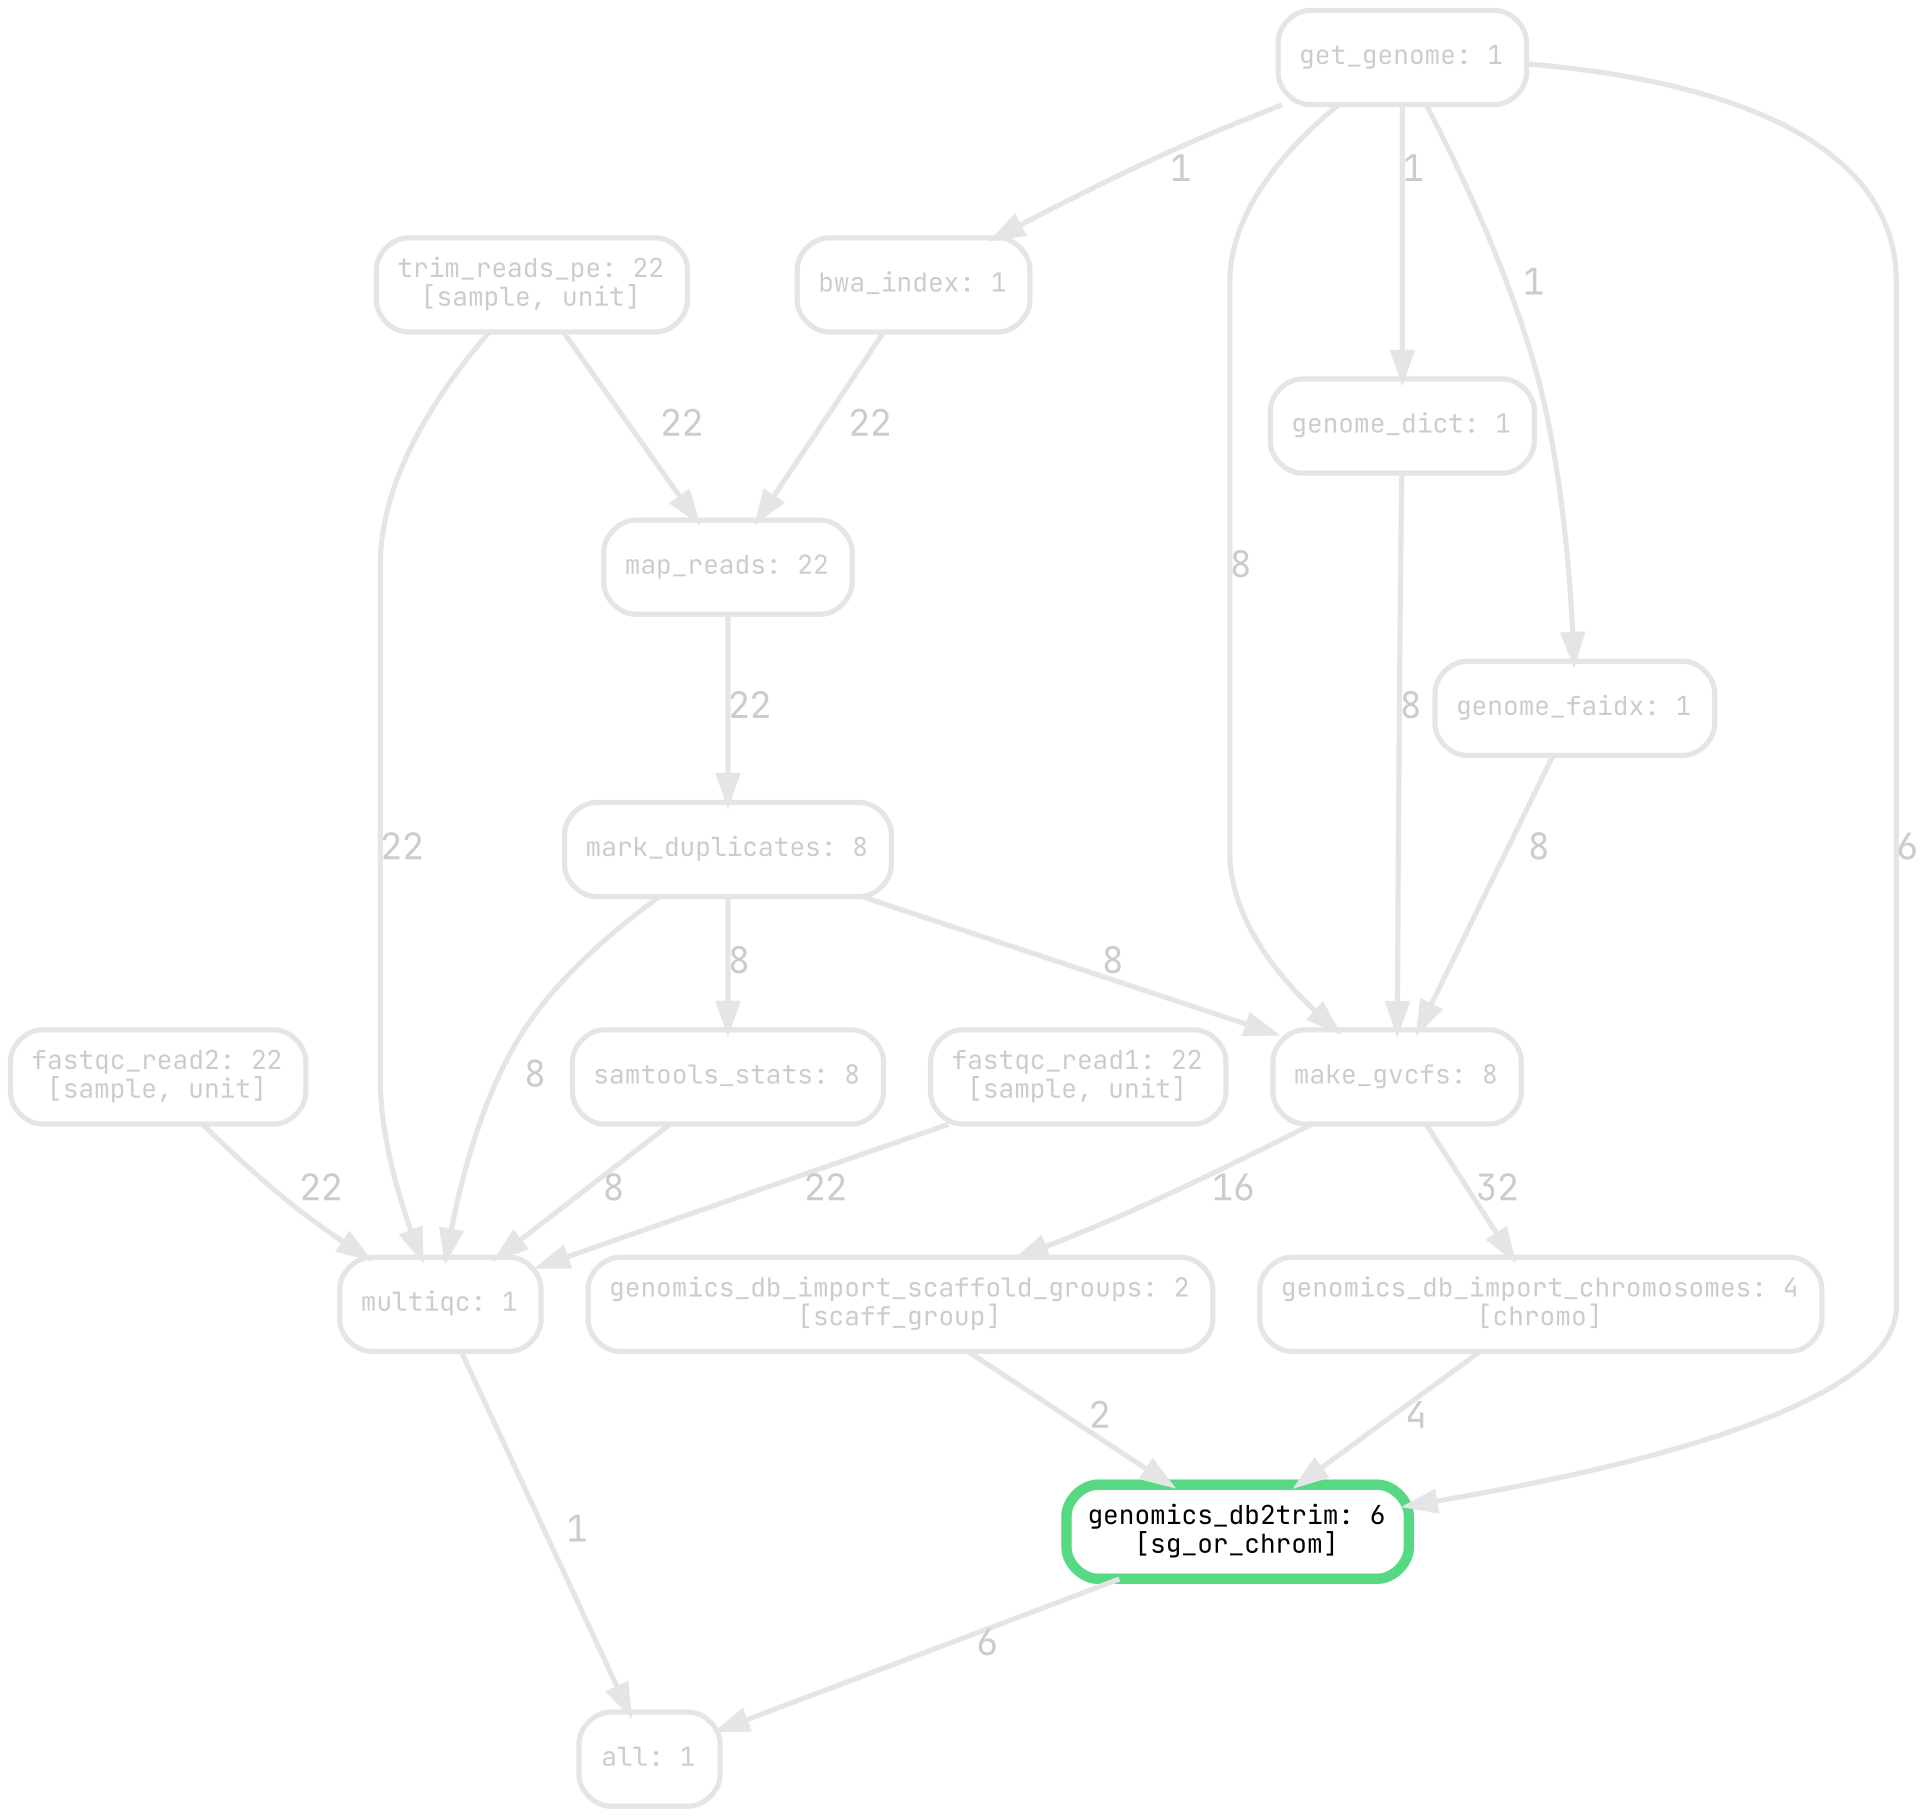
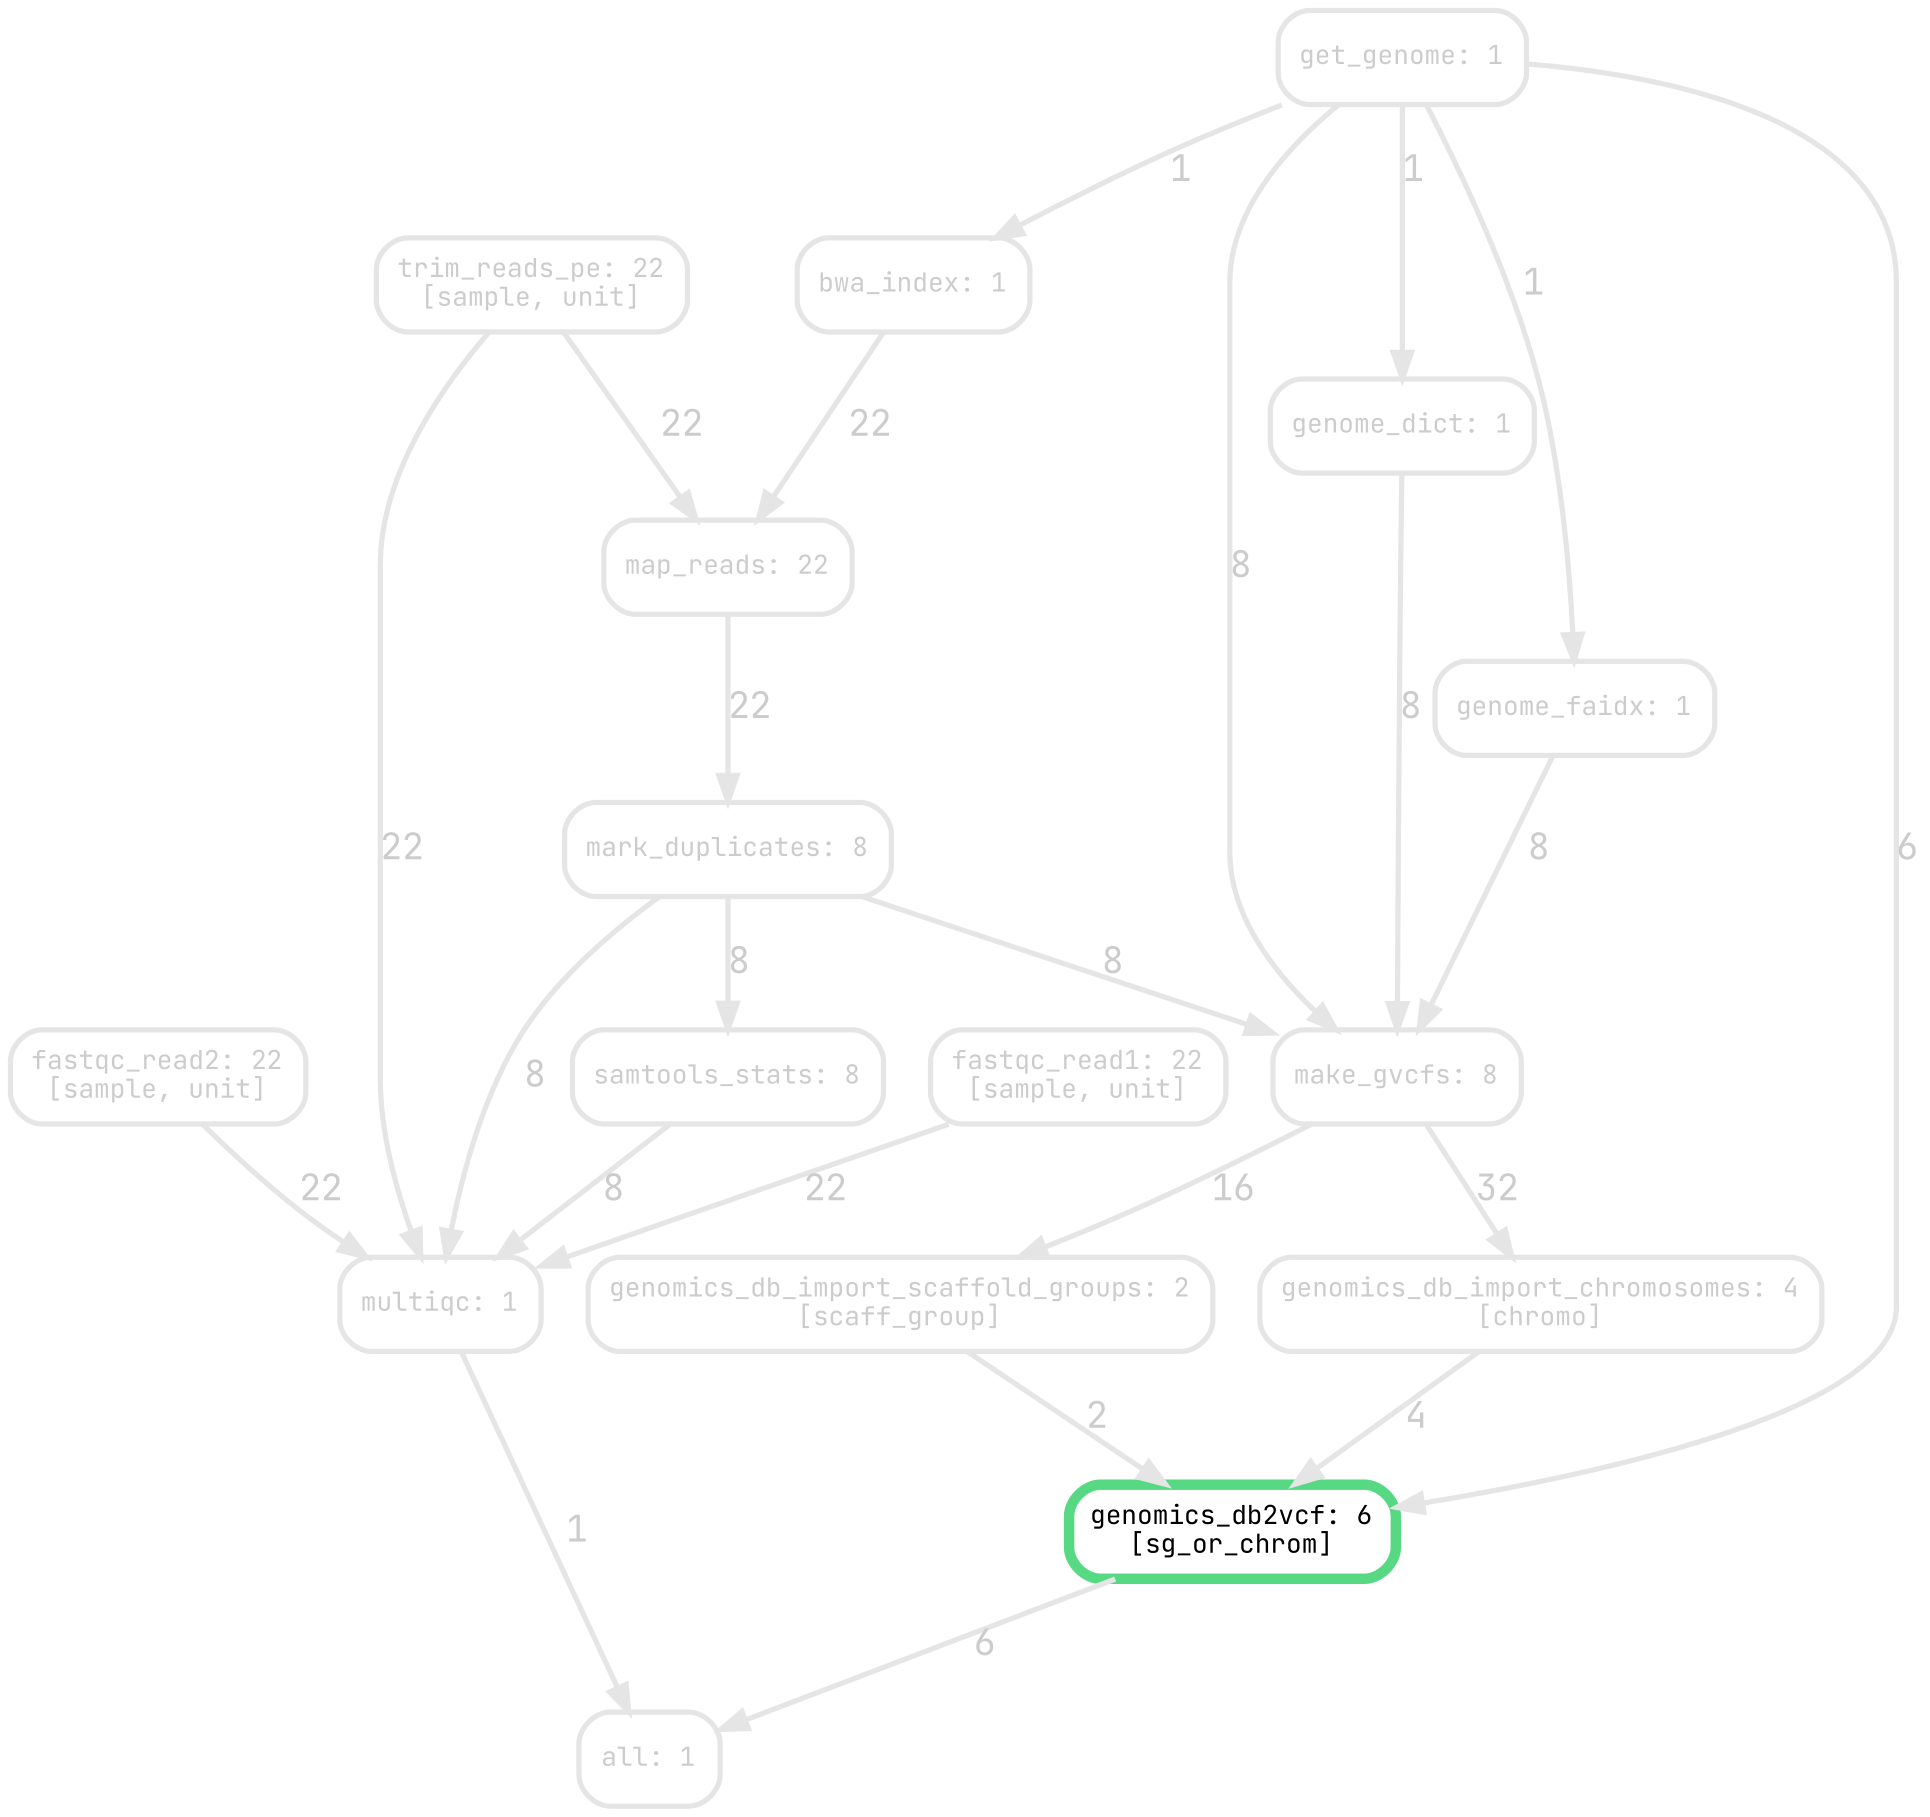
  digraph {
    bgcolor=white
    fontname="JetBrains Mono"
    node [color=gray90 fontcolor=gray80 fontname="JetBrains Mono" fontsize=10 penwidth=2 shape=box style=rounded]
    edge [color=gray90 fontcolor=gray80 penwidth=2 fontname="JetBrains Mono"]
    n1 [label="bwa_index: 1"]
    n2 [label="map_reads: 22"]
    n3 [label="fastqc_read1: 22\n[sample, unit]"]
    n4 [label="multiqc: 1"]
    n5 [label="fastqc_read2: 22\n[sample, unit]"]
    n6 [label="genome_dict: 1"]
    n7 [label="make_gvcfs: 8"]
    n8 [label="genome_faidx: 1"]
    n9 [label="genomics_db_import_chromosomes: 4\n[chromo]"]
-   n10 [color="0.39 0.6 0.85" fontcolor=black label="genomics_db2trim: 6\n[sg_or_chrom]" penwidth=4]
+   n10 [color="0.39 0.6 0.85" fontcolor=black label="genomics_db2vcf: 6\n[sg_or_chrom]" penwidth=4]
    n11 [label="genomics_db_import_scaffold_groups: 2\n[scaff_group]"]
    n12 [label="all: 1"]
    n13 [label="get_genome: 1"]
    n14 [label="mark_duplicates: 8"]
    n15 [label="samtools_stats: 8"]
    n16 [label="trim_reads_pe: 22\n[sample, unit]"]
    n1 -> n2 [label=22]
    n2 -> n14 [label=22]
    n3 -> n4 [label=22]
    n4 -> n12 [label=1]
    n5 -> n4 [label=22]
    n6 -> n7 [label=8]
    n7 -> n9 [label=32]
    n7 -> n11 [label=16]
    n8 -> n7 [label=8]
    n9 -> n10 [label=4]
    n10 -> n12 [label=6]
    n11 -> n10 [label=2]
    n13 -> n1 [label=1]
    n13 -> n6 [label=1]
    n13 -> n7 [label=8]
    n13 -> n8 [label=1]
    n13 -> n10 [label=6]
    n14 -> n4 [label=8]
    n14 -> n7 [label=8]
    n14 -> n15 [label=8]
    n15 -> n4 [label=8]
    n16 -> n2 [label=22]
    n16 -> n4 [label=22]
  }
